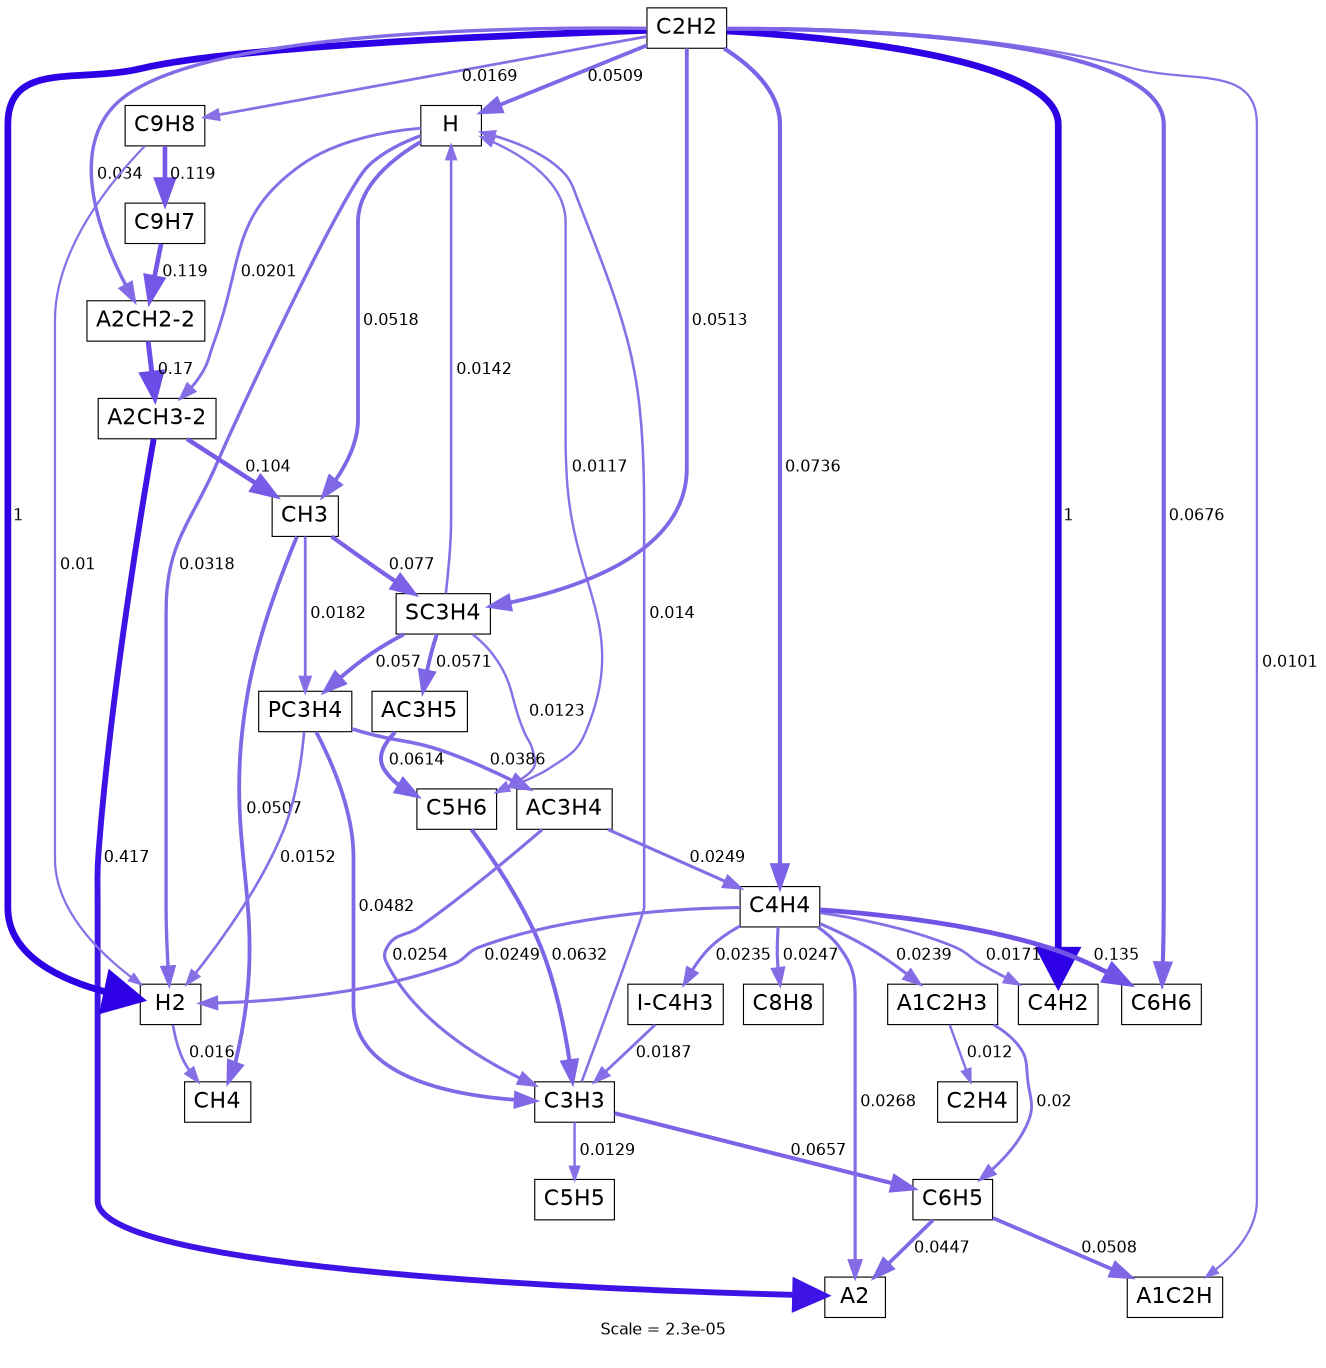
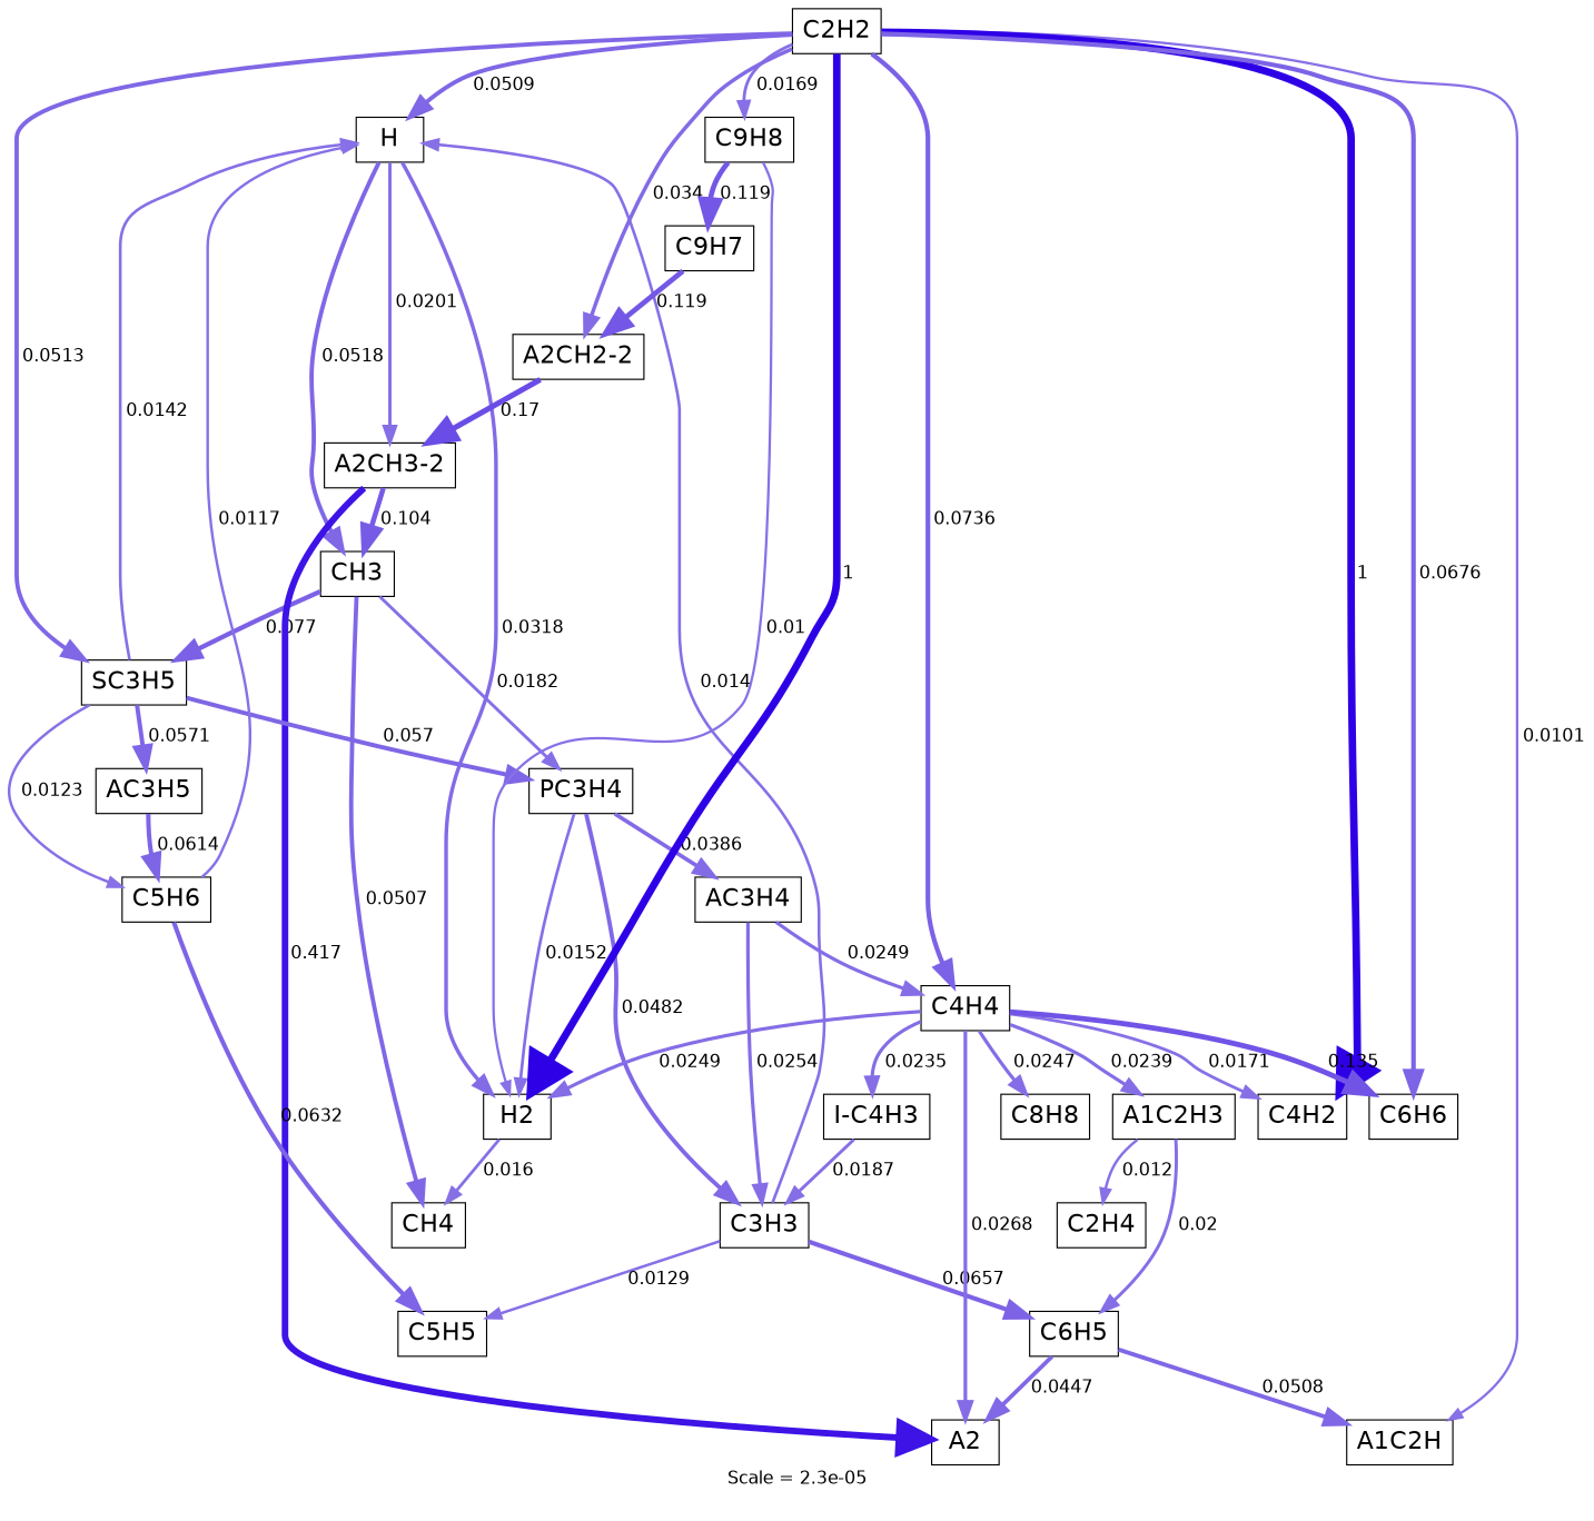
  digraph {
    fontname="DejaVu Sans"
    label="Scale = 2.3e-05\l "
    node [fontname="DejaVu Sans" fontsize=20 shape=box]
    edge [arrowsize=1.71 color="0.7, 0.551, 0.9" fontname="DejaVu Sans" penwidth=3.41]
    n1 [label=H]
    n2 [label=H2]
    n3 [label=CH3]
    n4 [label="A2CH3-2"]
    n5 [label=CH4]
-   n6 [label=SC3H4]
+   n6 [label=SC3H5]
    n7 [label=PC3H4]
    n8 [label=A2]
    n9 [label=C5H6]
    n10 [label=AC3H5]
    n11 [label=C3H3]
    n12 [label=AC3H4]
    n13 [label=C5H5]
    n14 [label=C6H5]
    n15 [label=A1C2H]
    n16 [label=C2H2]
    n17 [label=C4H4]
    n18 [label=C9H8]
    n19 [label=C4H2]
    n20 [label=C6H6]
    n21 [label="A2CH2-2"]
    n22 [label=A1C2H3]
    n23 [label="I-C4H3"]
    n24 [label=C8H8]
    n25 [label=C9H7]
    n26 [label=C2H4]
    n1 -> n2 [arrowsize=1.5 color="0.7, 0.532, 0.9" label=" 0.0318" penwidth=3.01]
    n1 -> n3 [color="0.7, 0.552, 0.9" label=" 0.0518" penwidth=3.43]
    n1 -> n4 [arrowsize=1.3 color="0.7, 0.52, 0.9" label=" 0.0201" penwidth=2.61]
    n2 -> n5 [arrowsize=1.2 color="0.7, 0.516, 0.9" label=" 0.016" penwidth=2.41]
    n3 -> n5 [label=" 0.0507"]
    n3 -> n6 [arrowsize=1.89 color="0.7, 0.577, 0.9" label=" 0.077" penwidth=3.77]
    n3 -> n7 [arrowsize=1.26 color="0.7, 0.518, 0.9" label=" 0.0182" penwidth=2.52]
    n4 -> n3 [arrowsize=2.02 color="0.7, 0.604, 0.9" label=" 0.104" penwidth=4.04]
    n4 -> n8 [arrowsize=2.62 color="0.7, 0.917, 0.9" label=" 0.417" penwidth=5.24]
    n6 -> n1 [arrowsize=1.15 color="0.7, 0.514, 0.9" label=" 0.0142" penwidth=2.31]
    n6 -> n7 [arrowsize=1.76 color="0.7, 0.557, 0.9" label=" 0.057" penwidth=3.51]
    n6 -> n9 [arrowsize=1.09 color="0.7, 0.512, 0.9" label=" 0.0123" penwidth=2.18]
    n6 -> n10 [arrowsize=1.76 color="0.7, 0.557, 0.9" label=" 0.0571" penwidth=3.51]
    n7 -> n2 [arrowsize=1.18 color="0.7, 0.515, 0.9" label=" 0.0152" penwidth=2.37]
    n7 -> n11 [arrowsize=1.68 color="0.7, 0.548, 0.9" label=" 0.0482" penwidth=3.37]
    n7 -> n12 [arrowsize=1.59 color="0.7, 0.539, 0.9" label=" 0.0386" penwidth=3.17]
    n9 -> n1 [arrowsize=1.07 color="0.7, 0.512, 0.9" label=" 0.0117" penwidth=2.13]
-   n9 -> n11 [arrowsize=1.8 color="0.7, 0.563, 0.9" label=" 0.0632" penwidth=3.6]
+   n9 -> n13 [arrowsize=1.8 color="0.7, 0.563, 0.9" label=" 0.0632" penwidth=3.6]
    n10 -> n9 [arrowsize=1.79 color="0.7, 0.561, 0.9" label=" 0.0614" penwidth=3.58]
    n11 -> n1 [arrowsize=1.15 color="0.7, 0.514, 0.9" label=" 0.014" penwidth=2.3]
    n11 -> n13 [arrowsize=1.11 color="0.7, 0.513, 0.9" label=" 0.0129" penwidth=2.22]
    n11 -> n14 [arrowsize=1.82 color="0.7, 0.566, 0.9" label=" 0.0657" penwidth=3.64]
    n12 -> n11 [arrowsize=1.4 color="0.7, 0.525, 0.9" label=" 0.0254" penwidth=2.81]
    n12 -> n17 [arrowsize=1.4 color="0.7, 0.525, 0.9" label=" 0.0249" penwidth=2.79]
    n14 -> n8 [arrowsize=1.65 color="0.7, 0.545, 0.9" label=" 0.0447" penwidth=3.3]
    n14 -> n15 [label=" 0.0508"]
    n16 -> n1 [label=" 0.0509"]
    n16 -> n2 [arrowsize=3 color="0.7, 1.5, 0.9" label=" 1" penwidth=6]
    n16 -> n6 [label=" 0.0513" penwidth=3.42]
    n16 -> n15 [arrowsize=1.01 color="0.7, 0.51, 0.9" label=" 0.0101" penwidth=2.01]
    n16 -> n17 [arrowsize=1.87 color="0.7, 0.574, 0.9" label=" 0.0736" penwidth=3.73]
    n16 -> n18 [arrowsize=1.23 color="0.7, 0.517, 0.9" label=" 0.0169" penwidth=2.46]
    n16 -> n19 [arrowsize=3 color="0.7, 1.5, 0.9" label=" 1" penwidth=6]
    n16 -> n20 [arrowsize=1.83 color="0.7, 0.568, 0.9" label=" 0.0676" penwidth=3.66]
    n16 -> n21 [arrowsize=1.53 color="0.7, 0.534, 0.9" label=" 0.034" penwidth=3.06]
    n17 -> n2 [arrowsize=1.4 color="0.7, 0.525, 0.9" label=" 0.0249" penwidth=2.79]
    n17 -> n8 [arrowsize=1.43 color="0.7, 0.527, 0.9" label=" 0.0268" penwidth=2.86]
    n17 -> n19 [arrowsize=1.23 color="0.7, 0.517, 0.9" label=" 0.0171" penwidth=2.47]
    n17 -> n20 [arrowsize=2.13 color="0.7, 0.635, 0.9" label=" 0.135" penwidth=4.26]
    n17 -> n22 [arrowsize=1.38 color="0.7, 0.524, 0.9" label=" 0.0239" penwidth=2.76]
    n17 -> n23 [arrowsize=1.37 color="0.7, 0.524, 0.9" label=" 0.0235" penwidth=2.74]
    n17 -> n24 [arrowsize=1.39 color="0.7, 0.525, 0.9" label=" 0.0247" penwidth=2.78]
    n18 -> n2 [arrowsize=1 color="0.7, 0.51, 0.9" label=" 0.01" penwidth=2]
    n18 -> n25 [arrowsize=2.08 color="0.7, 0.619, 0.9" label=" 0.119" penwidth=4.15]
    n21 -> n4 [arrowsize=2.23 color="0.7, 0.67, 0.9" label=" 0.17" penwidth=4.46]
    n22 -> n14 [arrowsize=1.3 color="0.7, 0.52, 0.9" label=" 0.02" penwidth=2.6]
    n22 -> n26 [arrowsize=1.08 color="0.7, 0.512, 0.9" label=" 0.012" penwidth=2.16]
    n23 -> n11 [arrowsize=1.27 color="0.7, 0.519, 0.9" label=" 0.0187" penwidth=2.54]
    n25 -> n21 [arrowsize=2.08 color="0.7, 0.619, 0.9" label=" 0.119" penwidth=4.15]
  }
